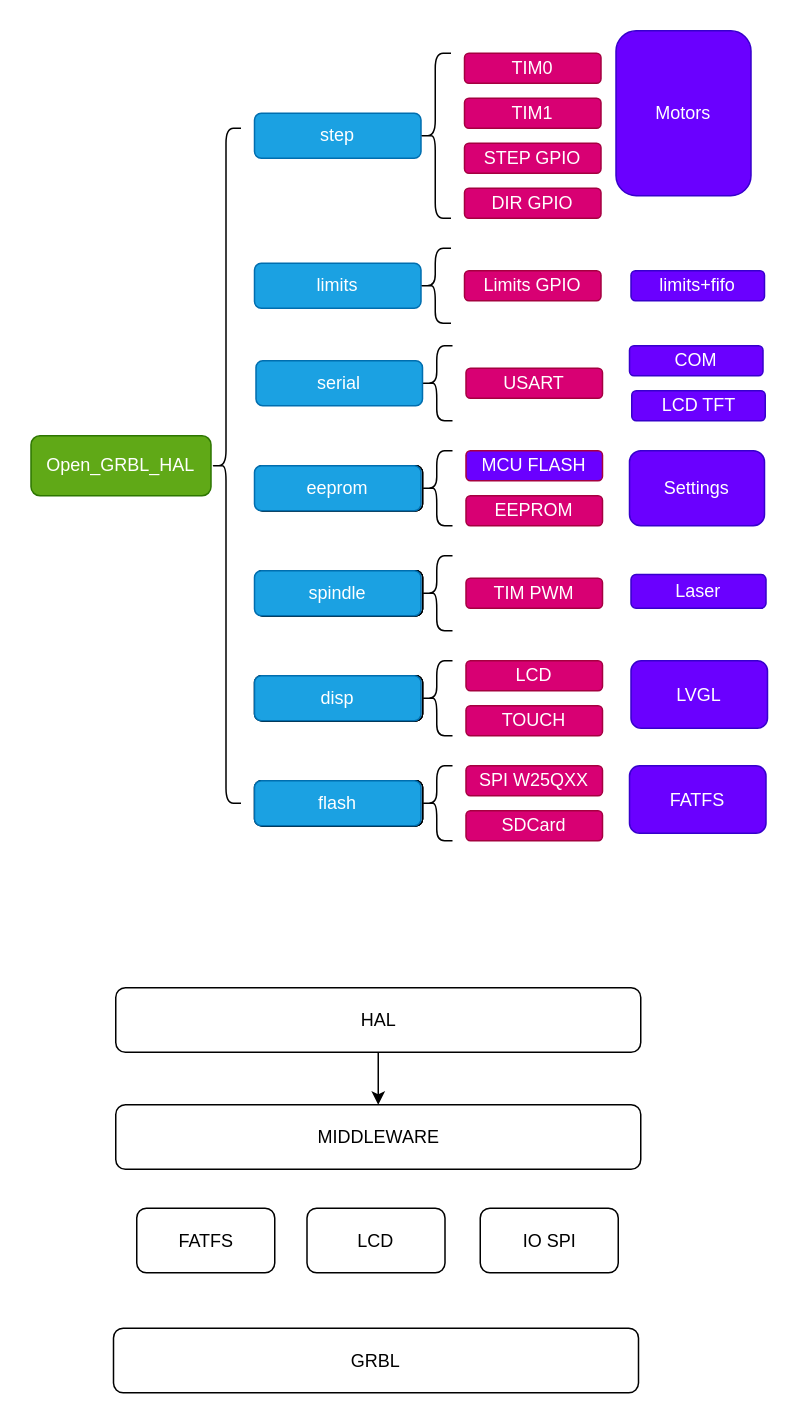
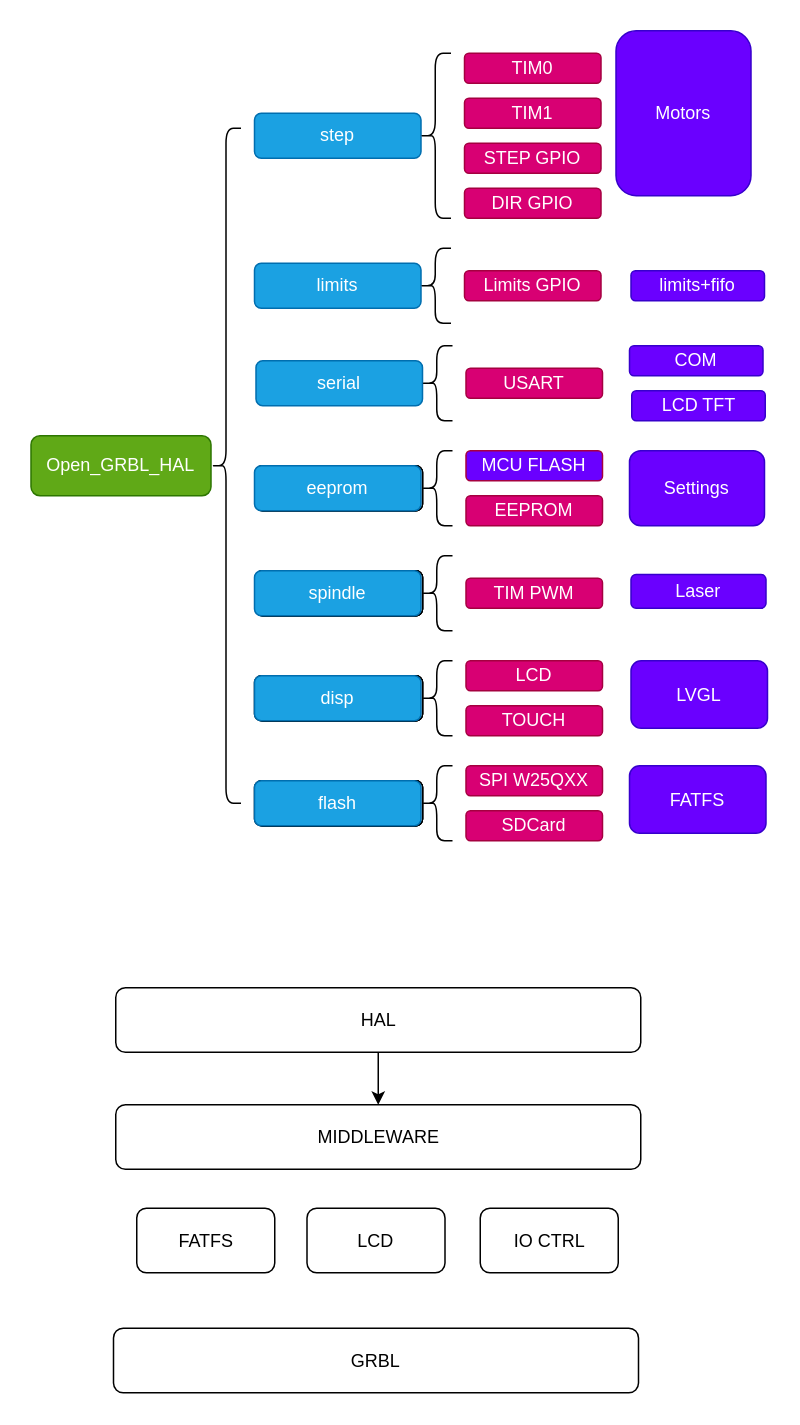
  <mxCell id="0" />
  <mxCell id="1" parent="0" />
  <mxCell id="2" value="Open_GRBL_HAL" style="rounded=1;whiteSpace=wrap;html=1;fillColor=#60a917;strokeColor=#2D7600;fontColor=#ffffff;" parent="1" vertex="1"><mxGeometry x="20" y="290" width="120" height="40" as="geometry" /></mxCell>
  <mxCell id="3" value="step" style="rounded=1;whiteSpace=wrap;html=1;fillColor=#1ba1e2;strokeColor=#006EAF;fontColor=#ffffff;" parent="1" vertex="1"><mxGeometry x="169" y="75" width="111" height="30" as="geometry" /></mxCell>
  <mxCell id="4" value="limits" style="rounded=1;whiteSpace=wrap;html=1;fillColor=#1ba1e2;strokeColor=#006EAF;fontColor=#ffffff;" parent="1" vertex="1"><mxGeometry x="169" y="175" width="111" height="30" as="geometry" /></mxCell>
  <mxCell id="5" value="serial" style="rounded=1;whiteSpace=wrap;html=1;fillColor=#1ba1e2;strokeColor=#006EAF;fontColor=#ffffff;" parent="1" vertex="1"><mxGeometry x="170" y="240" width="111" height="30" as="geometry" /></mxCell>
  <mxCell id="6" value="eeprom" style="rounded=1;whiteSpace=wrap;html=1;" parent="1" vertex="1"><mxGeometry x="170" y="310" width="111" height="30" as="geometry" /></mxCell>
  <mxCell id="7" value="spindle" style="rounded=1;whiteSpace=wrap;html=1;" parent="1" vertex="1"><mxGeometry x="170" y="380" width="111" height="30" as="geometry" /></mxCell>
  <mxCell id="8" value="" style="shape=curlyBracket;whiteSpace=wrap;html=1;rounded=1;size=0.5;" parent="1" vertex="1"><mxGeometry x="279" y="35" width="21" height="110" as="geometry" /></mxCell>
  <mxCell id="9" value="TIM0" style="rounded=1;whiteSpace=wrap;html=1;fillColor=#d80073;strokeColor=#A50040;fontColor=#ffffff;" parent="1" vertex="1"><mxGeometry x="309" y="35" width="91" height="20" as="geometry" /></mxCell>
  <mxCell id="10" value="TIM1" style="rounded=1;whiteSpace=wrap;html=1;fillColor=#d80073;strokeColor=#A50040;fontColor=#ffffff;" parent="1" vertex="1"><mxGeometry x="309" y="65" width="91" height="20" as="geometry" /></mxCell>
  <mxCell id="11" value="STEP GPIO" style="rounded=1;whiteSpace=wrap;html=1;fillColor=#d80073;strokeColor=#A50040;fontColor=#ffffff;" parent="1" vertex="1"><mxGeometry x="309" y="95" width="91" height="20" as="geometry" /></mxCell>
  <mxCell id="12" value="DIR GPIO" style="rounded=1;whiteSpace=wrap;html=1;fillColor=#d80073;strokeColor=#A50040;fontColor=#ffffff;" parent="1" vertex="1"><mxGeometry x="309" y="125" width="91" height="20" as="geometry" /></mxCell>
  <mxCell id="13" value="" style="shape=curlyBracket;whiteSpace=wrap;html=1;rounded=1;size=0.5;" parent="1" vertex="1"><mxGeometry x="279" y="165" width="21" height="50" as="geometry" /></mxCell>
  <mxCell id="14" value="Limits GPIO" style="rounded=1;whiteSpace=wrap;html=1;fillColor=#d80073;strokeColor=#A50040;fontColor=#ffffff;" parent="1" vertex="1"><mxGeometry x="309" y="180" width="91" height="20" as="geometry" /></mxCell>
  <mxCell id="15" value="" style="shape=curlyBracket;whiteSpace=wrap;html=1;rounded=1;size=0.5;" parent="1" vertex="1"><mxGeometry x="280" y="230" width="21" height="50" as="geometry" /></mxCell>
  <mxCell id="16" value="USART" style="rounded=1;whiteSpace=wrap;html=1;fillColor=#d80073;strokeColor=#A50040;fontColor=#ffffff;" parent="1" vertex="1"><mxGeometry x="310" y="245" width="91" height="20" as="geometry" /></mxCell>
  <mxCell id="17" value="" style="shape=curlyBracket;whiteSpace=wrap;html=1;rounded=1;size=0.5;" parent="1" vertex="1"><mxGeometry x="280" y="300" width="21" height="50" as="geometry" /></mxCell>
  <mxCell id="18" value="MCU FLASH" style="rounded=1;whiteSpace=wrap;html=1;fillColor=#6a00ff;strokeColor=#A50040;fontColor=#ffffff;" parent="1" vertex="1"><mxGeometry x="310" y="300" width="91" height="20" as="geometry" /></mxCell>
  <mxCell id="19" value="EEPROM" style="rounded=1;whiteSpace=wrap;html=1;fillColor=#d80073;strokeColor=#A50040;fontColor=#ffffff;" parent="1" vertex="1"><mxGeometry x="310" y="330" width="91" height="20" as="geometry" /></mxCell>
  <mxCell id="20" value="" style="shape=curlyBracket;whiteSpace=wrap;html=1;rounded=1;size=0.5;" parent="1" vertex="1"><mxGeometry x="280" y="370" width="21" height="50" as="geometry" /></mxCell>
  <mxCell id="21" value="TIM PWM" style="rounded=1;whiteSpace=wrap;html=1;fillColor=#d80073;strokeColor=#A50040;fontColor=#ffffff;" parent="1" vertex="1"><mxGeometry x="310" y="385" width="91" height="20" as="geometry" /></mxCell>
  <mxCell id="22" value="" style="shape=curlyBracket;whiteSpace=wrap;html=1;rounded=1;size=0.5;" parent="1" vertex="1"><mxGeometry x="140" y="85" width="20" height="450" as="geometry" /></mxCell>
  <mxCell id="23" value="&lt;br&gt;&lt;br&gt;&lt;br&gt;&lt;br&gt;&lt;br&gt;&lt;br&gt;&lt;br&gt;&lt;br&gt;&lt;br&gt;&lt;br&gt;&lt;br&gt;&lt;br&gt;&lt;br&gt;&lt;br&gt;&lt;br&gt;&lt;br&gt;&lt;br&gt;&lt;br&gt;" style="rounded=1;whiteSpace=wrap;html=1;" parent="1" vertex="1"><mxGeometry x="169" y="450" width="111" height="30" as="geometry" /></mxCell>
  <mxCell id="24" value="" style="shape=curlyBracket;whiteSpace=wrap;html=1;rounded=1;size=0.5;" parent="1" vertex="1"><mxGeometry x="280" y="440" width="21" height="50" as="geometry" /></mxCell>
  <mxCell id="25" value="LCD" style="rounded=1;whiteSpace=wrap;html=1;fillColor=#d80073;strokeColor=#A50040;fontColor=#ffffff;" parent="1" vertex="1"><mxGeometry x="310" y="440" width="91" height="20" as="geometry" /></mxCell>
  <mxCell id="26" value="TOUCH" style="rounded=1;whiteSpace=wrap;html=1;fillColor=#d80073;strokeColor=#A50040;fontColor=#ffffff;" parent="1" vertex="1"><mxGeometry x="310" y="470" width="91" height="20" as="geometry" /></mxCell>
  <mxCell id="27" value="flash" style="rounded=1;whiteSpace=wrap;html=1;" parent="1" vertex="1"><mxGeometry x="169" y="520" width="111" height="30" as="geometry" /></mxCell>
  <mxCell id="28" value="SPI W25QXX" style="rounded=1;whiteSpace=wrap;html=1;fillColor=#d80073;strokeColor=#A50040;fontColor=#ffffff;" parent="1" vertex="1"><mxGeometry x="310" y="510" width="91" height="20" as="geometry" /></mxCell>
  <mxCell id="29" value="" style="shape=curlyBracket;whiteSpace=wrap;html=1;rounded=1;size=0.5;" parent="1" vertex="1"><mxGeometry x="280" y="510" width="21" height="50" as="geometry" /></mxCell>
  <mxCell id="30" value="flash" style="rounded=1;whiteSpace=wrap;html=1;" parent="1" vertex="1"><mxGeometry x="170" y="520" width="111" height="30" as="geometry" /></mxCell>
  <mxCell id="31" value="disp" style="rounded=1;whiteSpace=wrap;html=1;" parent="1" vertex="1"><mxGeometry x="170" y="450" width="111" height="30" as="geometry" /></mxCell>
  <mxCell id="32" value="flash" style="rounded=1;whiteSpace=wrap;html=1;" parent="1" vertex="1"><mxGeometry x="170" y="520" width="111" height="30" as="geometry" /></mxCell>
  <mxCell id="33" value="disp" style="rounded=1;whiteSpace=wrap;html=1;" parent="1" vertex="1"><mxGeometry x="170" y="450" width="111" height="30" as="geometry" /></mxCell>
  <mxCell id="34" value="spindle" style="rounded=1;whiteSpace=wrap;html=1;" parent="1" vertex="1"><mxGeometry x="170" y="380" width="111" height="30" as="geometry" /></mxCell>
  <mxCell id="35" value="spindle" style="rounded=1;whiteSpace=wrap;html=1;" parent="1" vertex="1"><mxGeometry x="170" y="380" width="111" height="30" as="geometry" /></mxCell>
  <mxCell id="36" value="disp" style="rounded=1;whiteSpace=wrap;html=1;" parent="1" vertex="1"><mxGeometry x="170" y="450" width="111" height="30" as="geometry" /></mxCell>
  <mxCell id="37" value="flash" style="rounded=1;whiteSpace=wrap;html=1;" parent="1" vertex="1"><mxGeometry x="170" y="520" width="111" height="30" as="geometry" /></mxCell>
  <mxCell id="38" value="eeprom" style="rounded=1;whiteSpace=wrap;html=1;" parent="1" vertex="1"><mxGeometry x="170" y="310" width="111" height="30" as="geometry" /></mxCell>
  <mxCell id="39" value="spindle" style="rounded=1;whiteSpace=wrap;html=1;" parent="1" vertex="1"><mxGeometry x="170" y="380" width="111" height="30" as="geometry" /></mxCell>
  <mxCell id="40" value="disp" style="rounded=1;whiteSpace=wrap;html=1;" parent="1" vertex="1"><mxGeometry x="170" y="450" width="111" height="30" as="geometry" /></mxCell>
  <mxCell id="41" value="flash" style="rounded=1;whiteSpace=wrap;html=1;" parent="1" vertex="1"><mxGeometry x="170" y="520" width="111" height="30" as="geometry" /></mxCell>
  <mxCell id="42" value="eeprom" style="rounded=1;whiteSpace=wrap;html=1;" parent="1" vertex="1"><mxGeometry x="170" y="310" width="111" height="30" as="geometry" /></mxCell>
  <mxCell id="43" value="spindle" style="rounded=1;whiteSpace=wrap;html=1;fillColor=#1ba1e2;strokeColor=#006EAF;fontColor=#ffffff;" parent="1" vertex="1"><mxGeometry x="169" y="380" width="111" height="30" as="geometry" /></mxCell>
  <mxCell id="44" value="disp" style="rounded=1;whiteSpace=wrap;html=1;fillColor=#1ba1e2;strokeColor=#006EAF;fontColor=#ffffff;" parent="1" vertex="1"><mxGeometry x="169" y="450" width="111" height="30" as="geometry" /></mxCell>
  <mxCell id="45" value="flash" style="rounded=1;whiteSpace=wrap;html=1;fillColor=#1ba1e2;strokeColor=#006EAF;fontColor=#ffffff;" parent="1" vertex="1"><mxGeometry x="169" y="520" width="111" height="30" as="geometry" /></mxCell>
  <mxCell id="46" value="eeprom" style="rounded=1;whiteSpace=wrap;html=1;fillColor=#1ba1e2;strokeColor=#006EAF;fontColor=#ffffff;" parent="1" vertex="1"><mxGeometry x="169" y="310" width="111" height="30" as="geometry" /></mxCell>
  <mxCell id="47" value="FATFS" style="rounded=1;whiteSpace=wrap;html=1;fillColor=#6a00ff;strokeColor=#3700CC;fontColor=#ffffff;" parent="1" vertex="1"><mxGeometry x="419" y="510" width="91" height="45" as="geometry" /></mxCell>
  <mxCell id="48" value="LVGL" style="rounded=1;whiteSpace=wrap;html=1;fillColor=#6a00ff;strokeColor=#3700CC;fontColor=#ffffff;" parent="1" vertex="1"><mxGeometry x="420" y="440" width="91" height="45" as="geometry" /></mxCell>
  <mxCell id="49" value="Laser" style="rounded=1;whiteSpace=wrap;html=1;fillColor=#6a00ff;strokeColor=#3700CC;fontColor=#ffffff;" parent="1" vertex="1"><mxGeometry x="420" y="382.5" width="90" height="22.5" as="geometry" /></mxCell>
  <mxCell id="50" value="Settings" style="rounded=1;whiteSpace=wrap;html=1;fillColor=#6a00ff;strokeColor=#3700CC;fontColor=#ffffff;" parent="1" vertex="1"><mxGeometry x="419" y="300" width="90" height="50" as="geometry" /></mxCell>
  <mxCell id="51" value="COM" style="rounded=1;whiteSpace=wrap;html=1;fillColor=#6a00ff;strokeColor=#3700CC;fontColor=#ffffff;" parent="1" vertex="1"><mxGeometry x="419" y="230" width="89" height="20" as="geometry" /></mxCell>
  <mxCell id="52" value="limits+fifo" style="rounded=1;whiteSpace=wrap;html=1;fillColor=#6a00ff;strokeColor=#3700CC;fontColor=#ffffff;" parent="1" vertex="1"><mxGeometry x="420" y="180" width="89" height="20" as="geometry" /></mxCell>
  <mxCell id="53" value="Motors" style="rounded=1;whiteSpace=wrap;html=1;fillColor=#6a00ff;strokeColor=#3700CC;fontColor=#ffffff;" parent="1" vertex="1"><mxGeometry x="410" y="20" width="90" height="110" as="geometry" /></mxCell>
  <mxCell id="54" value="SDCard" style="rounded=1;whiteSpace=wrap;html=1;fillColor=#d80073;strokeColor=#A50040;fontColor=#ffffff;" parent="1" vertex="1"><mxGeometry x="310" y="540" width="91" height="20" as="geometry" /></mxCell>
  <mxCell id="55" value="LCD TFT" style="rounded=1;whiteSpace=wrap;html=1;fillColor=#6a00ff;strokeColor=#3700CC;fontColor=#ffffff;" parent="1" vertex="1"><mxGeometry x="420.5" y="260" width="89" height="20" as="geometry" /></mxCell>
  <mxCell id="56" style="edgeStyle=none;html=1;exitX=0.5;exitY=1;exitDx=0;exitDy=0;entryX=0.5;entryY=0;entryDx=0;entryDy=0;" edge="1" parent="1" source="57" target="58"><mxGeometry relative="1" as="geometry" /></mxCell>
  <mxCell id="57" value="HAL" style="rounded=1;whiteSpace=wrap;html=1;" vertex="1" parent="1"><mxGeometry x="76.5" y="658" width="350" height="43" as="geometry" /></mxCell>
  <mxCell id="58" value="MIDDLEWARE" style="rounded=1;whiteSpace=wrap;html=1;" vertex="1" parent="1"><mxGeometry x="76.5" y="736" width="350" height="43" as="geometry" /></mxCell>
  <mxCell id="59" value="FATFS" style="rounded=1;whiteSpace=wrap;html=1;" vertex="1" parent="1"><mxGeometry x="90.5" y="805" width="92" height="43" as="geometry" /></mxCell>
  <mxCell id="60" value="LCD" style="rounded=1;whiteSpace=wrap;html=1;" vertex="1" parent="1"><mxGeometry x="204" y="805" width="92" height="43" as="geometry" /></mxCell>
- <mxCell id="61" value="IO SPI" style="rounded=1;whiteSpace=wrap;html=1;" vertex="1" parent="1"><mxGeometry x="319.5" y="805" width="92" height="43" as="geometry" /></mxCell>
+ <mxCell id="61" value="IO CTRL" style="rounded=1;whiteSpace=wrap;html=1;" vertex="1" parent="1"><mxGeometry x="319.5" y="805" width="92" height="43" as="geometry" /></mxCell>
  <mxCell id="62" value="GRBL" style="rounded=1;whiteSpace=wrap;html=1;" vertex="1" parent="1"><mxGeometry x="75" y="885" width="350" height="43" as="geometry" /></mxCell>
